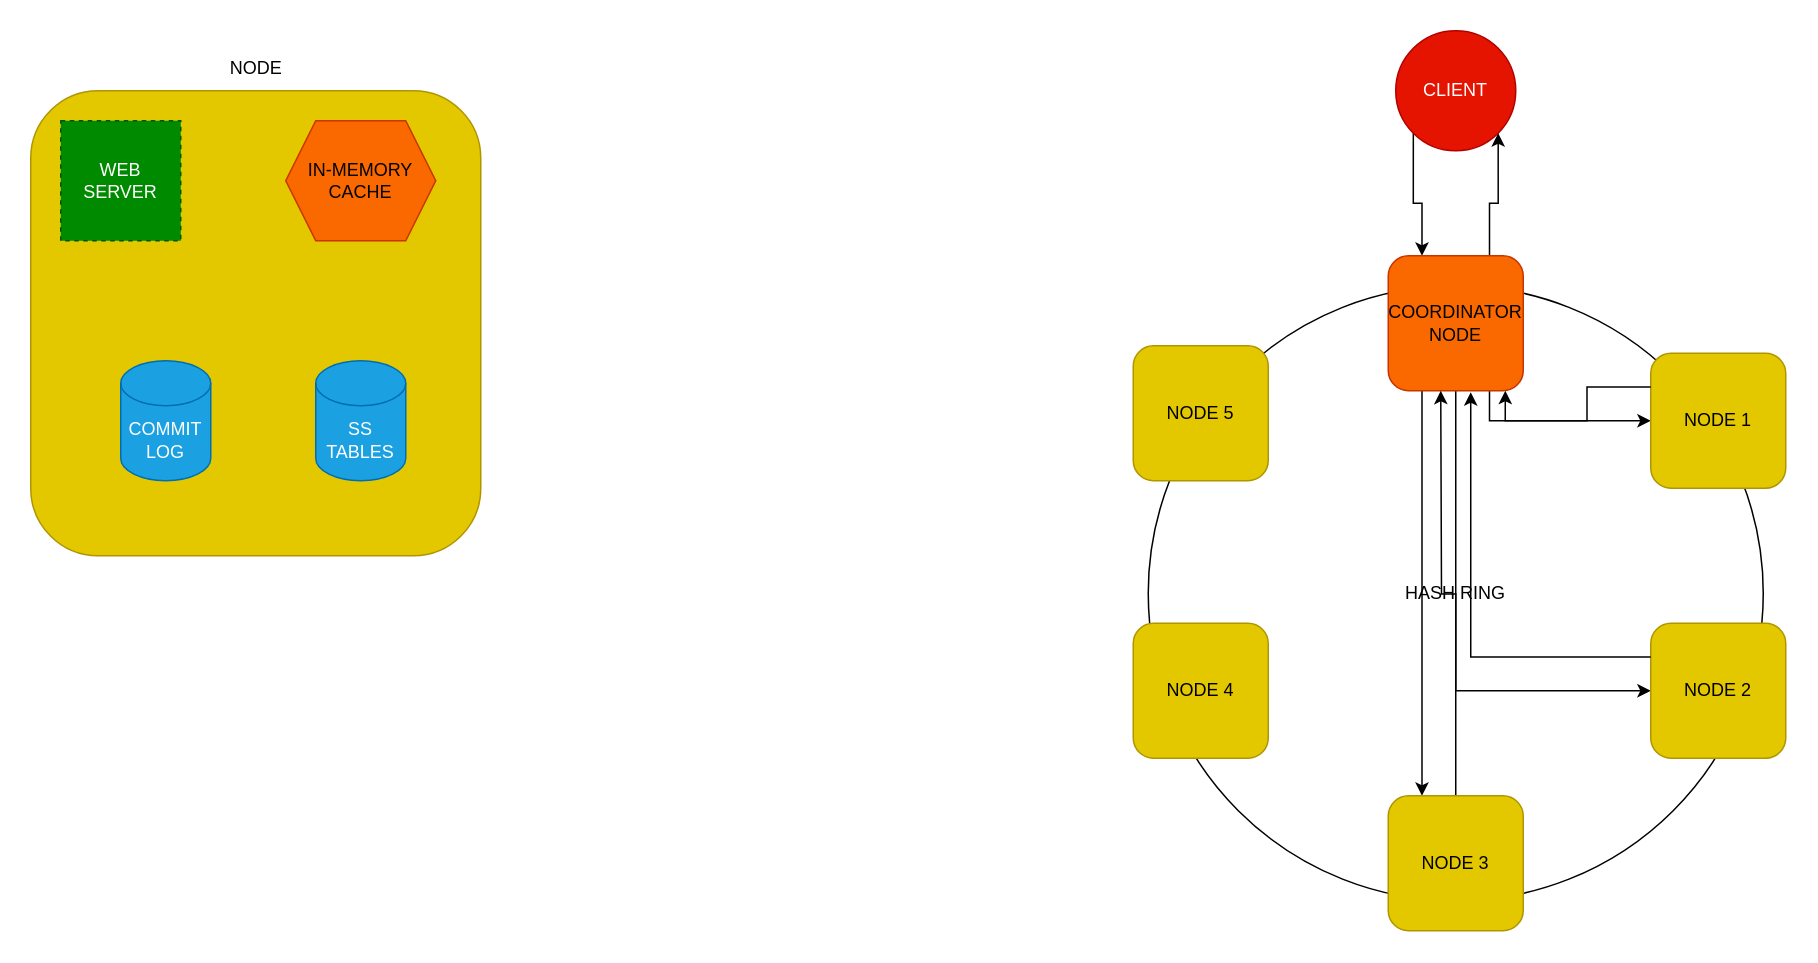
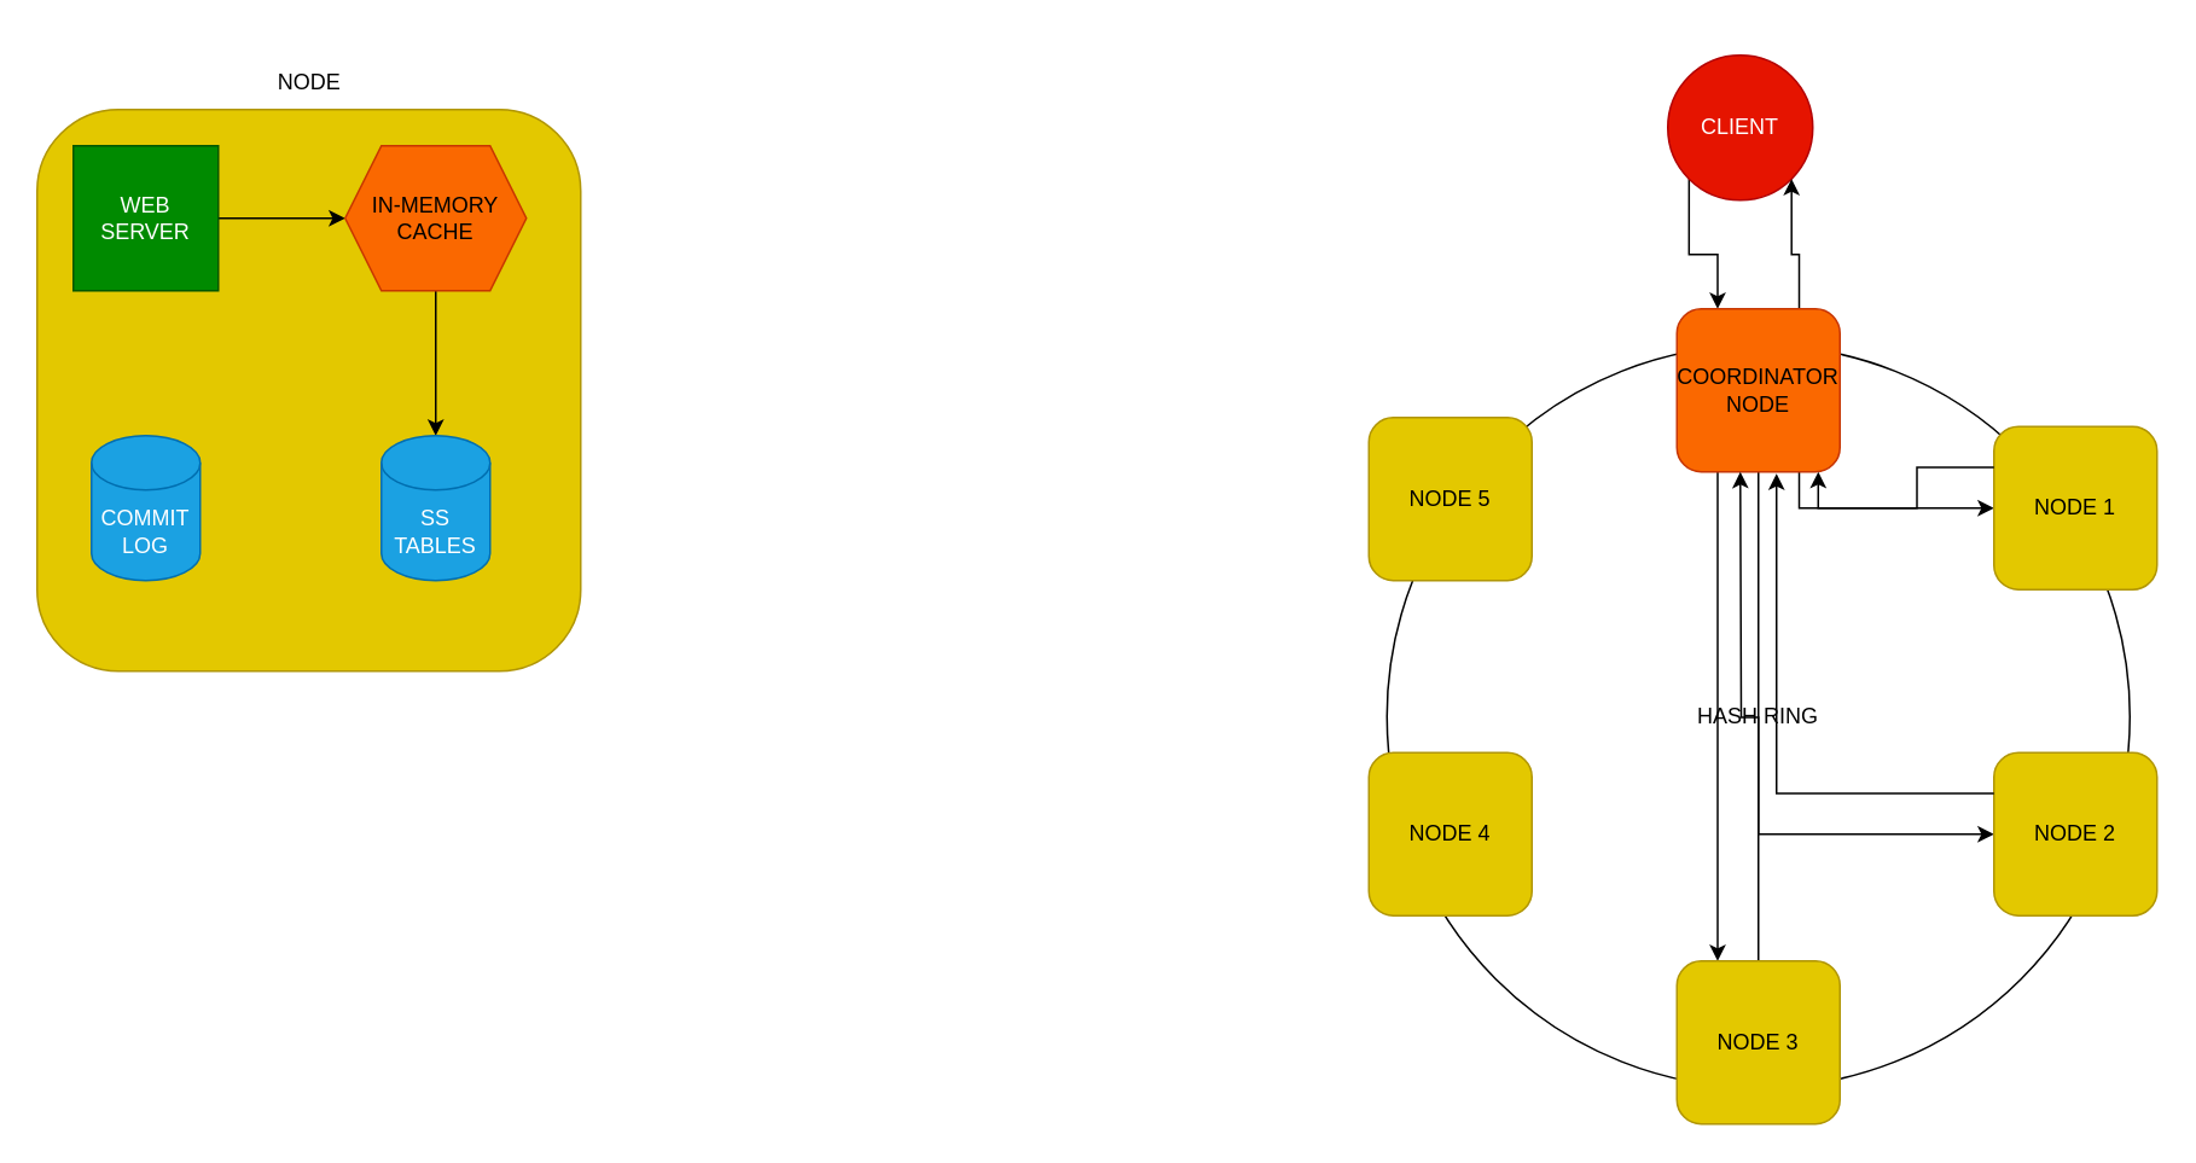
  <mxCell id="0" />
  <mxCell id="1" parent="0" />
  <mxCell id="2" value="HASH RING" style="ellipse;whiteSpace=wrap;html=1;aspect=fixed;" vertex="1" parent="1"><mxGeometry x="765" y="190" width="410" height="410" as="geometry" /></mxCell>
  <mxCell id="3" style="edgeStyle=orthogonalEdgeStyle;rounded=0;orthogonalLoop=1;jettySize=auto;html=1;exitX=0;exitY=1;exitDx=0;exitDy=0;entryX=0.25;entryY=0;entryDx=0;entryDy=0;" edge="1" parent="1" source="4" target="18"><mxGeometry relative="1" as="geometry" /></mxCell>
- <mxCell id="4" value="CLIENT" style="ellipse;whiteSpace=wrap;html=1;aspect=fixed;fillColor=#e51400;strokeColor=#B20000;fontColor=#ffffff;" vertex="1" parent="1"><mxGeometry x="930" y="20" width="80" height="80" as="geometry" /></mxCell>
+ <mxCell id="4" value="CLIENT" style="ellipse;whiteSpace=wrap;html=1;aspect=fixed;fillColor=#e51400;strokeColor=#B20000;fontColor=#ffffff;" vertex="1" parent="1"><mxGeometry x="920" y="30" width="80" height="80" as="geometry" /></mxCell>
  <mxCell id="5" value="" style="rounded=1;whiteSpace=wrap;html=1;fillColor=#e3c800;fontColor=#000000;strokeColor=#B09500;" vertex="1" parent="1"><mxGeometry x="20" y="60" width="300" height="310" as="geometry" /></mxCell>
  <mxCell id="6" value="NODE" style="text;html=1;align=center;verticalAlign=middle;resizable=0;points=[];autosize=1;strokeColor=none;fillColor=none;" vertex="1" parent="1"><mxGeometry x="140" y="30" width="60" height="30" as="geometry" /></mxCell>
- <mxCell id="8" value="WEB SERVER" style="whiteSpace=wrap;html=1;aspect=fixed;fillColor=#008a00;fontColor=#ffffff;strokeColor=#005700;dashed=1;" vertex="1" parent="1"><mxGeometry x="40" y="80" width="80" height="80" as="geometry" /></mxCell>
+ <mxCell id="7" style="edgeStyle=orthogonalEdgeStyle;rounded=0;orthogonalLoop=1;jettySize=auto;html=1;" edge="1" parent="1" source="8" target="10"><mxGeometry relative="1" as="geometry" /></mxCell>
+ <mxCell id="8" value="WEB SERVER" style="whiteSpace=wrap;html=1;aspect=fixed;fillColor=#008a00;fontColor=#ffffff;strokeColor=#005700;" vertex="1" parent="1"><mxGeometry x="40" y="80" width="80" height="80" as="geometry" /></mxCell>
+ <mxCell id="9" style="edgeStyle=orthogonalEdgeStyle;rounded=0;orthogonalLoop=1;jettySize=auto;html=1;" edge="1" parent="1" source="10" target="11"><mxGeometry relative="1" as="geometry" /></mxCell>
  <mxCell id="10" value="IN-MEMORY&lt;br&gt;CACHE" style="shape=hexagon;perimeter=hexagonPerimeter2;whiteSpace=wrap;html=1;fixedSize=1;fillColor=#fa6800;fontColor=#000000;strokeColor=#C73500;" vertex="1" parent="1"><mxGeometry x="190" y="80" width="100" height="80" as="geometry" /></mxCell>
  <mxCell id="11" value="SS TABLES" style="shape=cylinder3;whiteSpace=wrap;html=1;boundedLbl=1;backgroundOutline=1;size=15;fillColor=#1ba1e2;fontColor=#ffffff;strokeColor=#006EAF;" vertex="1" parent="1"><mxGeometry x="210" y="240" width="60" height="80" as="geometry" /></mxCell>
- <mxCell id="12" value="COMMIT LOG" style="shape=cylinder3;whiteSpace=wrap;html=1;boundedLbl=1;backgroundOutline=1;size=15;fillColor=#1ba1e2;fontColor=#ffffff;strokeColor=#006EAF;" vertex="1" parent="1"><mxGeometry x="80" y="240" width="60" height="80" as="geometry" /></mxCell>
+ <mxCell id="12" value="COMMIT LOG" style="shape=cylinder3;whiteSpace=wrap;html=1;boundedLbl=1;backgroundOutline=1;size=15;fillColor=#1ba1e2;fontColor=#ffffff;strokeColor=#006EAF;" vertex="1" parent="1"><mxGeometry x="50" y="240" width="60" height="80" as="geometry" /></mxCell>
  <mxCell id="13" value="NODE 5" style="rounded=1;whiteSpace=wrap;html=1;fillColor=#e3c800;fontColor=#000000;strokeColor=#B09500;" vertex="1" parent="1"><mxGeometry x="755" y="230" width="90" height="90" as="geometry" /></mxCell>
  <mxCell id="14" style="edgeStyle=orthogonalEdgeStyle;rounded=0;orthogonalLoop=1;jettySize=auto;html=1;exitX=0.75;exitY=0;exitDx=0;exitDy=0;entryX=1;entryY=1;entryDx=0;entryDy=0;" edge="1" parent="1" source="18" target="4"><mxGeometry relative="1" as="geometry" /></mxCell>
  <mxCell id="15" style="edgeStyle=orthogonalEdgeStyle;rounded=0;orthogonalLoop=1;jettySize=auto;html=1;exitX=0.75;exitY=1;exitDx=0;exitDy=0;entryX=0;entryY=0.5;entryDx=0;entryDy=0;" edge="1" parent="1" source="18" target="22"><mxGeometry relative="1" as="geometry" /></mxCell>
  <mxCell id="16" style="edgeStyle=orthogonalEdgeStyle;rounded=0;orthogonalLoop=1;jettySize=auto;html=1;exitX=0.5;exitY=1;exitDx=0;exitDy=0;entryX=0;entryY=0.5;entryDx=0;entryDy=0;" edge="1" parent="1" source="18" target="21"><mxGeometry relative="1" as="geometry" /></mxCell>
  <mxCell id="17" style="edgeStyle=orthogonalEdgeStyle;rounded=0;orthogonalLoop=1;jettySize=auto;html=1;exitX=0.25;exitY=1;exitDx=0;exitDy=0;entryX=0.25;entryY=0;entryDx=0;entryDy=0;" edge="1" parent="1" source="18" target="20"><mxGeometry relative="1" as="geometry" /></mxCell>
  <mxCell id="18" value="COORDINATOR&lt;br&gt;NODE" style="rounded=1;whiteSpace=wrap;html=1;fillColor=#fa6800;fontColor=#000000;strokeColor=#C73500;" vertex="1" parent="1"><mxGeometry x="925" y="170" width="90" height="90" as="geometry" /></mxCell>
  <mxCell id="19" style="edgeStyle=orthogonalEdgeStyle;rounded=0;orthogonalLoop=1;jettySize=auto;html=1;exitX=0.5;exitY=0;exitDx=0;exitDy=0;" edge="1" parent="1" source="20"><mxGeometry relative="1" as="geometry"><mxPoint x="960" y="260" as="targetPoint" /></mxGeometry></mxCell>
  <mxCell id="20" value="NODE 3" style="rounded=1;whiteSpace=wrap;html=1;fillColor=#e3c800;fontColor=#000000;strokeColor=#B09500;" vertex="1" parent="1"><mxGeometry x="925" y="530" width="90" height="90" as="geometry" /></mxCell>
  <mxCell id="21" value="NODE 2" style="rounded=1;whiteSpace=wrap;html=1;fillColor=#e3c800;fontColor=#000000;strokeColor=#B09500;" vertex="1" parent="1"><mxGeometry x="1100" y="415" width="90" height="90" as="geometry" /></mxCell>
  <mxCell id="22" value="NODE 1" style="rounded=1;whiteSpace=wrap;html=1;fillColor=#e3c800;fontColor=#000000;strokeColor=#B09500;" vertex="1" parent="1"><mxGeometry x="1100" y="235" width="90" height="90" as="geometry" /></mxCell>
  <mxCell id="23" value="NODE 4" style="rounded=1;whiteSpace=wrap;html=1;fillColor=#e3c800;fontColor=#000000;strokeColor=#B09500;" vertex="1" parent="1"><mxGeometry x="755" y="415" width="90" height="90" as="geometry" /></mxCell>
  <mxCell id="24" style="edgeStyle=orthogonalEdgeStyle;rounded=0;orthogonalLoop=1;jettySize=auto;html=1;exitX=0;exitY=0.25;exitDx=0;exitDy=0;entryX=0.611;entryY=1.011;entryDx=0;entryDy=0;entryPerimeter=0;" edge="1" parent="1" source="21" target="18"><mxGeometry relative="1" as="geometry" /></mxCell>
  <mxCell id="25" style="edgeStyle=orthogonalEdgeStyle;rounded=0;orthogonalLoop=1;jettySize=auto;html=1;exitX=0;exitY=0.25;exitDx=0;exitDy=0;entryX=0.867;entryY=1;entryDx=0;entryDy=0;entryPerimeter=0;" edge="1" parent="1" source="22" target="18"><mxGeometry relative="1" as="geometry" /></mxCell>
